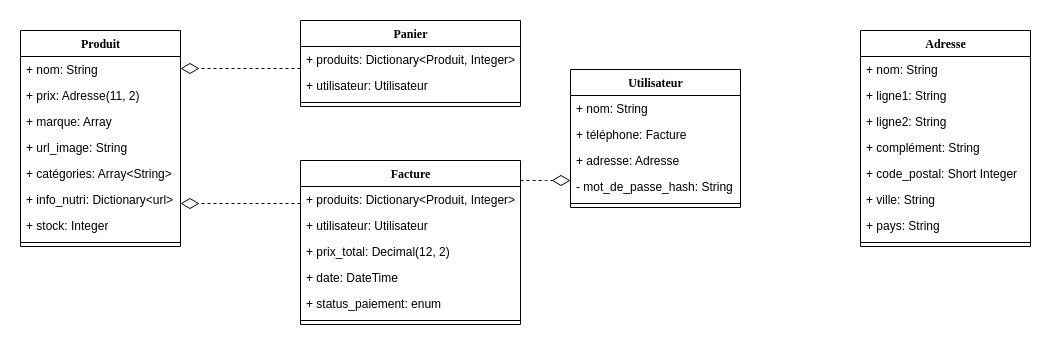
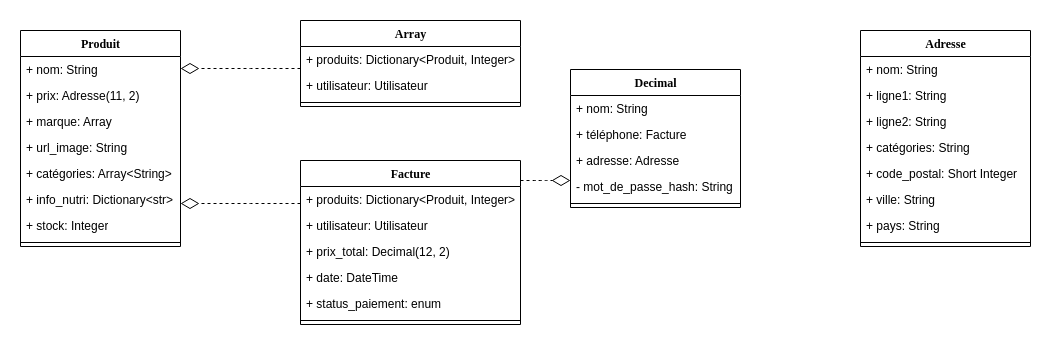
  <mxCell id="0" />
  <mxCell id="1" parent="0" />
  <mxCell id="2" value="Produit" style="swimlane;html=1;fontStyle=1;align=center;verticalAlign=top;childLayout=stackLayout;horizontal=1;startSize=26;horizontalStack=0;resizeParent=1;resizeLast=0;collapsible=1;marginBottom=0;swimlaneFillColor=#ffffff;rounded=0;shadow=0;comic=0;labelBackgroundColor=none;strokeWidth=1;fillColor=none;fontFamily=Verdana;fontSize=12" vertex="1" parent="1"><mxGeometry x="20" y="30" width="160" height="216" as="geometry" /></mxCell>
  <mxCell id="3" value="+ nom: String" style="text;html=1;strokeColor=none;fillColor=none;align=left;verticalAlign=top;spacingLeft=4;spacingRight=4;whiteSpace=wrap;overflow=hidden;rotatable=0;points=[[0,0.5],[1,0.5]];portConstraint=eastwest;" vertex="1" parent="2"><mxGeometry y="26" width="160" height="26" as="geometry" /></mxCell>
  <mxCell id="4" value="+ prix: Adresse(11, 2)" style="text;html=1;strokeColor=none;fillColor=none;align=left;verticalAlign=top;spacingLeft=4;spacingRight=4;whiteSpace=wrap;overflow=hidden;rotatable=0;points=[[0,0.5],[1,0.5]];portConstraint=eastwest;" vertex="1" parent="2"><mxGeometry y="52" width="160" height="26" as="geometry" /></mxCell>
  <mxCell id="5" value="+ marque: Array" style="text;html=1;strokeColor=none;fillColor=none;align=left;verticalAlign=top;spacingLeft=4;spacingRight=4;whiteSpace=wrap;overflow=hidden;rotatable=0;points=[[0,0.5],[1,0.5]];portConstraint=eastwest;" vertex="1" parent="2"><mxGeometry y="78" width="160" height="26" as="geometry" /></mxCell>
  <mxCell id="6" value="+ url_image: String " style="text;html=1;strokeColor=none;fillColor=none;align=left;verticalAlign=top;spacingLeft=4;spacingRight=4;whiteSpace=wrap;overflow=hidden;rotatable=0;points=[[0,0.5],[1,0.5]];portConstraint=eastwest;" vertex="1" parent="2"><mxGeometry y="104" width="160" height="26" as="geometry" /></mxCell>
  <mxCell id="7" value="+ catégories: Array&amp;lt;String&amp;gt; " style="text;html=1;strokeColor=none;fillColor=none;align=left;verticalAlign=top;spacingLeft=4;spacingRight=4;whiteSpace=wrap;overflow=hidden;rotatable=0;points=[[0,0.5],[1,0.5]];portConstraint=eastwest;" vertex="1" parent="2"><mxGeometry y="130" width="160" height="26" as="geometry" /></mxCell>
- <mxCell id="8" value="+ info_nutri: Dictionary&amp;lt;url&amp;gt; " style="text;html=1;strokeColor=none;fillColor=none;align=left;verticalAlign=top;spacingLeft=4;spacingRight=4;whiteSpace=wrap;overflow=hidden;rotatable=0;points=[[0,0.5],[1,0.5]];portConstraint=eastwest;" vertex="1" parent="2"><mxGeometry y="156" width="160" height="26" as="geometry" /></mxCell>
+ <mxCell id="8" value="+ info_nutri: Dictionary&amp;lt;str&amp;gt; " style="text;html=1;strokeColor=none;fillColor=none;align=left;verticalAlign=top;spacingLeft=4;spacingRight=4;whiteSpace=wrap;overflow=hidden;rotatable=0;points=[[0,0.5],[1,0.5]];portConstraint=eastwest;" vertex="1" parent="2"><mxGeometry y="156" width="160" height="26" as="geometry" /></mxCell>
  <mxCell id="9" value="+ stock: Integer" style="text;html=1;strokeColor=none;fillColor=none;align=left;verticalAlign=top;spacingLeft=4;spacingRight=4;whiteSpace=wrap;overflow=hidden;rotatable=0;points=[[0,0.5],[1,0.5]];portConstraint=eastwest;" vertex="1" parent="2"><mxGeometry y="182" width="160" height="26" as="geometry" /></mxCell>
  <mxCell id="10" value="" style="line;html=1;strokeWidth=1;fillColor=none;align=left;verticalAlign=middle;spacingTop=-1;spacingLeft=3;spacingRight=3;rotatable=0;labelPosition=right;points=[];portConstraint=eastwest;" vertex="1" parent="2"><mxGeometry y="208" width="160" height="8" as="geometry" /></mxCell>
- <mxCell id="11" value="Panier" style="swimlane;html=1;fontStyle=1;align=center;verticalAlign=top;childLayout=stackLayout;horizontal=1;startSize=26;horizontalStack=0;resizeParent=1;resizeLast=0;collapsible=1;marginBottom=0;swimlaneFillColor=#ffffff;rounded=0;shadow=0;comic=0;labelBackgroundColor=none;strokeWidth=1;fillColor=none;fontFamily=Verdana;fontSize=12" vertex="1" parent="1"><mxGeometry x="300" y="20" width="220" height="86" as="geometry" /></mxCell>
+ <mxCell id="11" value="Array" style="swimlane;html=1;fontStyle=1;align=center;verticalAlign=top;childLayout=stackLayout;horizontal=1;startSize=26;horizontalStack=0;resizeParent=1;resizeLast=0;collapsible=1;marginBottom=0;swimlaneFillColor=#ffffff;rounded=0;shadow=0;comic=0;labelBackgroundColor=none;strokeWidth=1;fillColor=none;fontFamily=Verdana;fontSize=12" vertex="1" parent="1"><mxGeometry x="300" y="20" width="220" height="86" as="geometry" /></mxCell>
  <mxCell id="12" value="+ produits: Dictionary&amp;lt;Produit, Integer&amp;gt;" style="text;html=1;strokeColor=none;fillColor=none;align=left;verticalAlign=top;spacingLeft=4;spacingRight=4;whiteSpace=wrap;overflow=hidden;rotatable=0;points=[[0,0.5],[1,0.5]];portConstraint=eastwest;" vertex="1" parent="11"><mxGeometry y="26" width="220" height="26" as="geometry" /></mxCell>
  <mxCell id="13" value="+ utilisateur: Utilisateur" style="text;html=1;strokeColor=none;fillColor=none;align=left;verticalAlign=top;spacingLeft=4;spacingRight=4;whiteSpace=wrap;overflow=hidden;rotatable=0;points=[[0,0.5],[1,0.5]];portConstraint=eastwest;" vertex="1" parent="11"><mxGeometry y="52" width="220" height="26" as="geometry" /></mxCell>
  <mxCell id="14" value="" style="line;html=1;strokeWidth=1;fillColor=none;align=left;verticalAlign=middle;spacingTop=-1;spacingLeft=3;spacingRight=3;rotatable=0;labelPosition=right;points=[];portConstraint=eastwest;" vertex="1" parent="11"><mxGeometry y="78" width="220" height="8" as="geometry" /></mxCell>
  <mxCell id="15" value="Facture" style="swimlane;html=1;fontStyle=1;align=center;verticalAlign=top;childLayout=stackLayout;horizontal=1;startSize=26;horizontalStack=0;resizeParent=1;resizeLast=0;collapsible=1;marginBottom=0;swimlaneFillColor=#ffffff;rounded=0;shadow=0;comic=0;labelBackgroundColor=none;strokeWidth=1;fillColor=none;fontFamily=Verdana;fontSize=12" vertex="1" parent="1"><mxGeometry x="300" y="160" width="220" height="164" as="geometry" /></mxCell>
  <mxCell id="16" value="+ produits: Dictionary&amp;lt;Produit, Integer&amp;gt;" style="text;html=1;strokeColor=none;fillColor=none;align=left;verticalAlign=top;spacingLeft=4;spacingRight=4;whiteSpace=wrap;overflow=hidden;rotatable=0;points=[[0,0.5],[1,0.5]];portConstraint=eastwest;" vertex="1" parent="15"><mxGeometry y="26" width="220" height="26" as="geometry" /></mxCell>
  <mxCell id="17" value="+ utilisateur: Utilisateur" style="text;html=1;strokeColor=none;fillColor=none;align=left;verticalAlign=top;spacingLeft=4;spacingRight=4;whiteSpace=wrap;overflow=hidden;rotatable=0;points=[[0,0.5],[1,0.5]];portConstraint=eastwest;" vertex="1" parent="15"><mxGeometry y="52" width="220" height="26" as="geometry" /></mxCell>
  <mxCell id="18" value="+ prix_total: Decimal(12, 2)" style="text;html=1;strokeColor=none;fillColor=none;align=left;verticalAlign=top;spacingLeft=4;spacingRight=4;whiteSpace=wrap;overflow=hidden;rotatable=0;points=[[0,0.5],[1,0.5]];portConstraint=eastwest;" vertex="1" parent="15"><mxGeometry y="78" width="220" height="26" as="geometry" /></mxCell>
  <mxCell id="19" value="+ date: DateTime" style="text;html=1;strokeColor=none;fillColor=none;align=left;verticalAlign=top;spacingLeft=4;spacingRight=4;whiteSpace=wrap;overflow=hidden;rotatable=0;points=[[0,0.5],[1,0.5]];portConstraint=eastwest;" vertex="1" parent="15"><mxGeometry y="104" width="220" height="26" as="geometry" /></mxCell>
  <mxCell id="20" value="+ status_paiement: enum" style="text;html=1;strokeColor=none;fillColor=none;align=left;verticalAlign=top;spacingLeft=4;spacingRight=4;whiteSpace=wrap;overflow=hidden;rotatable=0;points=[[0,0.5],[1,0.5]];portConstraint=eastwest;" vertex="1" parent="15"><mxGeometry y="130" width="220" height="26" as="geometry" /></mxCell>
  <mxCell id="21" value="" style="line;html=1;strokeWidth=1;fillColor=none;align=left;verticalAlign=middle;spacingTop=-1;spacingLeft=3;spacingRight=3;rotatable=0;labelPosition=right;points=[];portConstraint=eastwest;" vertex="1" parent="15"><mxGeometry y="156" width="220" height="8" as="geometry" /></mxCell>
- <mxCell id="22" value="Utilisateur" style="swimlane;html=1;fontStyle=1;align=center;verticalAlign=top;childLayout=stackLayout;horizontal=1;startSize=26;horizontalStack=0;resizeParent=1;resizeLast=0;collapsible=1;marginBottom=0;swimlaneFillColor=#ffffff;rounded=0;shadow=0;comic=0;labelBackgroundColor=none;strokeWidth=1;fillColor=none;fontFamily=Verdana;fontSize=12" vertex="1" parent="1"><mxGeometry x="570" y="69" width="170" height="138" as="geometry" /></mxCell>
+ <mxCell id="22" value="Decimal" style="swimlane;html=1;fontStyle=1;align=center;verticalAlign=top;childLayout=stackLayout;horizontal=1;startSize=26;horizontalStack=0;resizeParent=1;resizeLast=0;collapsible=1;marginBottom=0;swimlaneFillColor=#ffffff;rounded=0;shadow=0;comic=0;labelBackgroundColor=none;strokeWidth=1;fillColor=none;fontFamily=Verdana;fontSize=12" vertex="1" parent="1"><mxGeometry x="570" y="69" width="170" height="138" as="geometry" /></mxCell>
  <mxCell id="23" value="+ nom: String" style="text;html=1;strokeColor=none;fillColor=none;align=left;verticalAlign=top;spacingLeft=4;spacingRight=4;whiteSpace=wrap;overflow=hidden;rotatable=0;points=[[0,0.5],[1,0.5]];portConstraint=eastwest;" vertex="1" parent="22"><mxGeometry y="26" width="170" height="26" as="geometry" /></mxCell>
  <mxCell id="24" value="+ téléphone: Facture" style="text;html=1;strokeColor=none;fillColor=none;align=left;verticalAlign=top;spacingLeft=4;spacingRight=4;whiteSpace=wrap;overflow=hidden;rotatable=0;points=[[0,0.5],[1,0.5]];portConstraint=eastwest;" vertex="1" parent="22"><mxGeometry y="52" width="170" height="26" as="geometry" /></mxCell>
  <mxCell id="25" value="+ adresse: Adresse" style="text;html=1;strokeColor=none;fillColor=none;align=left;verticalAlign=top;spacingLeft=4;spacingRight=4;whiteSpace=wrap;overflow=hidden;rotatable=0;points=[[0,0.5],[1,0.5]];portConstraint=eastwest;" vertex="1" parent="22"><mxGeometry y="78" width="170" height="26" as="geometry" /></mxCell>
  <mxCell id="26" value="- mot_de_passe_hash: String" style="text;html=1;strokeColor=none;fillColor=none;align=left;verticalAlign=top;spacingLeft=4;spacingRight=4;whiteSpace=wrap;overflow=hidden;rotatable=0;points=[[0,0.5],[1,0.5]];portConstraint=eastwest;" vertex="1" parent="22"><mxGeometry y="104" width="170" height="26" as="geometry" /></mxCell>
  <mxCell id="27" value="" style="line;html=1;strokeWidth=1;fillColor=none;align=left;verticalAlign=middle;spacingTop=-1;spacingLeft=3;spacingRight=3;rotatable=0;labelPosition=right;points=[];portConstraint=eastwest;" vertex="1" parent="22"><mxGeometry y="130" width="170" height="8" as="geometry" /></mxCell>
  <mxCell id="28" style="edgeStyle=elbowEdgeStyle;html=1;labelBackgroundColor=none;startFill=0;startSize=8;endArrow=diamondThin;endFill=0;endSize=16;fontFamily=Verdana;fontSize=12;elbow=vertical;dashed=1;" edge="1" parent="1" source="11" target="2"><mxGeometry relative="1" as="geometry"><mxPoint x="110" y="80.2" as="sourcePoint" /><mxPoint x="290" y="80.2" as="targetPoint" /></mxGeometry></mxCell>
  <mxCell id="29" style="edgeStyle=elbowEdgeStyle;html=1;labelBackgroundColor=none;startFill=0;startSize=8;endArrow=diamondThin;endFill=0;endSize=16;fontFamily=Verdana;fontSize=12;elbow=vertical;dashed=1;" edge="1" parent="1" source="15" target="2"><mxGeometry relative="1" as="geometry"><mxPoint x="190" y="68" as="sourcePoint" /><mxPoint x="310" y="68" as="targetPoint" /></mxGeometry></mxCell>
  <mxCell id="30" style="edgeStyle=elbowEdgeStyle;html=1;labelBackgroundColor=none;startFill=0;startSize=8;endArrow=diamondThin;endFill=0;endSize=16;fontFamily=Verdana;fontSize=12;elbow=vertical;dashed=1;" edge="1" parent="1" source="15" target="22"><mxGeometry relative="1" as="geometry"><mxPoint x="210" y="88" as="sourcePoint" /><mxPoint x="390" y="120" as="targetPoint" /><Array as="points"><mxPoint x="540" y="180" /></Array></mxGeometry></mxCell>
  <mxCell id="31" value="Adresse" style="swimlane;html=1;fontStyle=1;align=center;verticalAlign=top;childLayout=stackLayout;horizontal=1;startSize=26;horizontalStack=0;resizeParent=1;resizeLast=0;collapsible=1;marginBottom=0;swimlaneFillColor=#ffffff;rounded=0;shadow=0;comic=0;labelBackgroundColor=none;strokeWidth=1;fillColor=none;fontFamily=Verdana;fontSize=12" vertex="1" parent="1"><mxGeometry x="860" y="30" width="170" height="216" as="geometry" /></mxCell>
  <mxCell id="32" value="+ nom: String" style="text;html=1;strokeColor=none;fillColor=none;align=left;verticalAlign=top;spacingLeft=4;spacingRight=4;whiteSpace=wrap;overflow=hidden;rotatable=0;points=[[0,0.5],[1,0.5]];portConstraint=eastwest;" vertex="1" parent="31"><mxGeometry y="26" width="170" height="26" as="geometry" /></mxCell>
  <mxCell id="33" value="+ ligne1: String" style="text;html=1;strokeColor=none;fillColor=none;align=left;verticalAlign=top;spacingLeft=4;spacingRight=4;whiteSpace=wrap;overflow=hidden;rotatable=0;points=[[0,0.5],[1,0.5]];portConstraint=eastwest;" vertex="1" parent="31"><mxGeometry y="52" width="170" height="26" as="geometry" /></mxCell>
  <mxCell id="34" value="+ ligne2: String" style="text;html=1;strokeColor=none;fillColor=none;align=left;verticalAlign=top;spacingLeft=4;spacingRight=4;whiteSpace=wrap;overflow=hidden;rotatable=0;points=[[0,0.5],[1,0.5]];portConstraint=eastwest;" vertex="1" parent="31"><mxGeometry y="78" width="170" height="26" as="geometry" /></mxCell>
- <mxCell id="35" value="+ complément: String" style="text;html=1;strokeColor=none;fillColor=none;align=left;verticalAlign=top;spacingLeft=4;spacingRight=4;whiteSpace=wrap;overflow=hidden;rotatable=0;points=[[0,0.5],[1,0.5]];portConstraint=eastwest;" vertex="1" parent="31"><mxGeometry y="104" width="170" height="26" as="geometry" /></mxCell>
+ <mxCell id="35" value="+ catégories: String" style="text;html=1;strokeColor=none;fillColor=none;align=left;verticalAlign=top;spacingLeft=4;spacingRight=4;whiteSpace=wrap;overflow=hidden;rotatable=0;points=[[0,0.5],[1,0.5]];portConstraint=eastwest;" vertex="1" parent="31"><mxGeometry y="104" width="170" height="26" as="geometry" /></mxCell>
  <mxCell id="36" value="+ code_postal: Short Integer" style="text;html=1;strokeColor=none;fillColor=none;align=left;verticalAlign=top;spacingLeft=4;spacingRight=4;whiteSpace=wrap;overflow=hidden;rotatable=0;points=[[0,0.5],[1,0.5]];portConstraint=eastwest;" vertex="1" parent="31"><mxGeometry y="130" width="170" height="26" as="geometry" /></mxCell>
  <mxCell id="37" value="+ ville: String" style="text;html=1;strokeColor=none;fillColor=none;align=left;verticalAlign=top;spacingLeft=4;spacingRight=4;whiteSpace=wrap;overflow=hidden;rotatable=0;points=[[0,0.5],[1,0.5]];portConstraint=eastwest;" vertex="1" parent="31"><mxGeometry y="156" width="170" height="26" as="geometry" /></mxCell>
  <mxCell id="38" value="+ pays: String" style="text;html=1;strokeColor=none;fillColor=none;align=left;verticalAlign=top;spacingLeft=4;spacingRight=4;whiteSpace=wrap;overflow=hidden;rotatable=0;points=[[0,0.5],[1,0.5]];portConstraint=eastwest;" vertex="1" parent="31"><mxGeometry y="182" width="170" height="26" as="geometry" /></mxCell>
  <mxCell id="39" value="" style="line;html=1;strokeWidth=1;fillColor=none;align=left;verticalAlign=middle;spacingTop=-1;spacingLeft=3;spacingRight=3;rotatable=0;labelPosition=right;points=[];portConstraint=eastwest;" vertex="1" parent="31"><mxGeometry y="208" width="170" height="8" as="geometry" /></mxCell>
